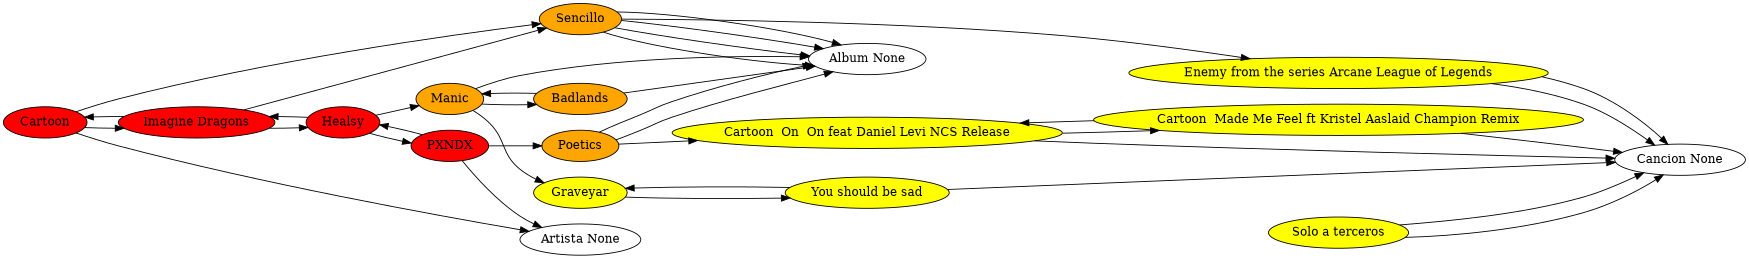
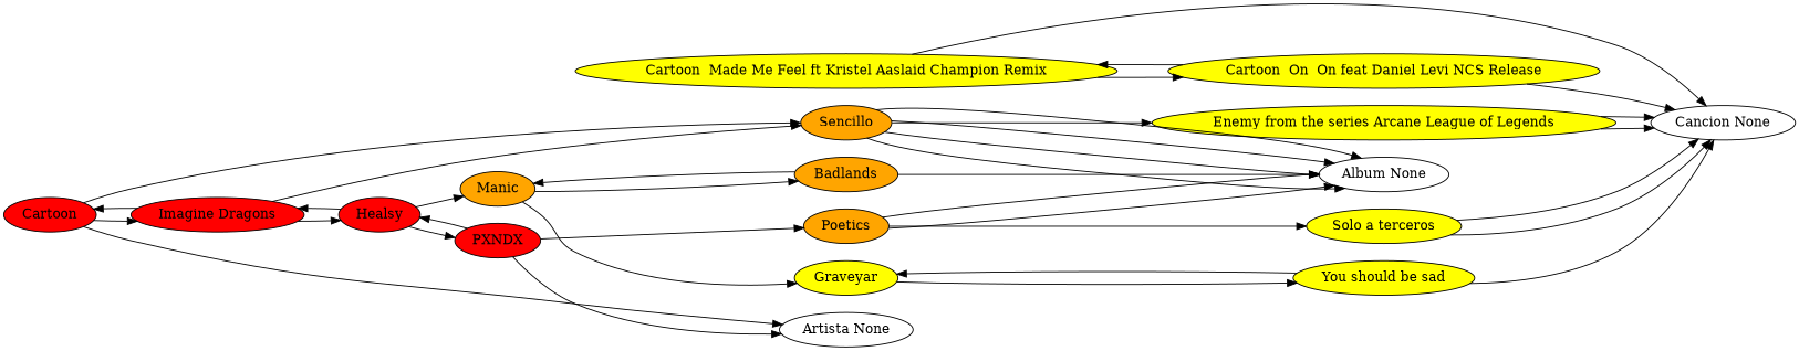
  digraph {
    rankdir=LR
    node [fillcolor=yellow style=filled]
    edge [weigth=1000]
    Cartoon [fillcolor=red]
    Sencillo [fillcolor=orange]
    "Imagine Dragons" [fillcolor=red]
    "Artista None" [fillcolor="" style=""]
    "Enemy from the series Arcane League of Legends"
    "Album None" [fillcolor="" style=""]
    Healsy [fillcolor=red]
    "Cartoon  Made Me Feel ft Kristel Aaslaid Champion Remix"
    "Cartoon  On  On feat Daniel Levi NCS Release"
    "Cancion None" [fillcolor="" style=""]
    Manic [fillcolor=orange]
    PXNDX [fillcolor=red]
    Graveyar
    Badlands [fillcolor=orange]
    Poetics [fillcolor=orange]
    "You should be sad"
    "Solo a terceros"
    Cartoon -> Sencillo
    Cartoon -> "Imagine Dragons"
    Cartoon -> "Artista None"
    Sencillo -> "Enemy from the series Arcane League of Legends"
    Sencillo -> "Album None"
    Sencillo -> "Album None"
    Sencillo -> "Album None"
    Sencillo -> "Album None"
    "Imagine Dragons" -> Cartoon
    "Imagine Dragons" -> Sencillo
    "Imagine Dragons" -> Healsy
    "Enemy from the series Arcane League of Legends" -> "Cancion None"
    "Enemy from the series Arcane League of Legends" -> "Cancion None"
    Healsy -> "Imagine Dragons"
    Healsy -> Manic
    Healsy -> PXNDX
    "Cartoon  Made Me Feel ft Kristel Aaslaid Champion Remix" -> "Cartoon  On  On feat Daniel Levi NCS Release"
    "Cartoon  Made Me Feel ft Kristel Aaslaid Champion Remix" -> "Cancion None"
    "Cartoon  On  On feat Daniel Levi NCS Release" -> "Cartoon  Made Me Feel ft Kristel Aaslaid Champion Remix"
    "Cartoon  On  On feat Daniel Levi NCS Release" -> "Cancion None"
-   Manic -> "Album None"
    Manic -> Graveyar
    Manic -> Badlands
    PXNDX -> "Artista None"
    PXNDX -> Healsy
    PXNDX -> Poetics
    Graveyar -> "You should be sad"
    Badlands -> "Album None"
    Badlands -> Manic
    Poetics -> "Album None"
    Poetics -> "Album None"
-   Poetics -> "Cartoon  On  On feat Daniel Levi NCS Release"
+   Poetics -> "Solo a terceros"
    "You should be sad" -> "Cancion None"
    "You should be sad" -> Graveyar
    "Solo a terceros" -> "Cancion None"
    "Solo a terceros" -> "Cancion None"
  }
